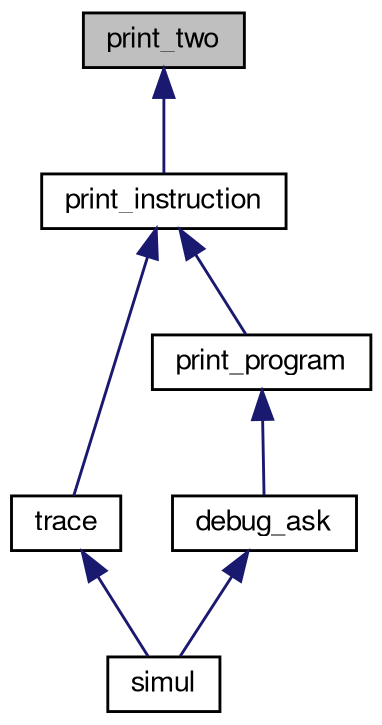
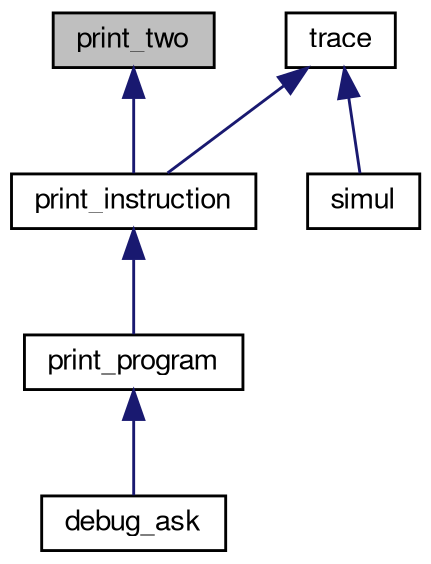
  digraph {
    rankdir=TB
    node [color=black fillcolor=white fontname=FreeSans fontsize=10 shape=record style=filled]
    edge [color=midnightblue dir=back fontname=FreeSans fontsize=10 labelfontname=FreeSans labelfontsize=10 style=solid]
    n1 [fillcolor=grey75 fontcolor=black height=0.2 label=print_two width=0.4]
    n2 [height=0.2 label=print_instruction width=0.4]
    n3 [height=0.2 label=trace width=0.4]
    n4 [height=0.2 label=print_program width=0.4]
    n5 [height=0.2 label=simul width=0.4]
    n6 [height=0.2 label=debug_ask width=0.4]
    n1 -> n2
-   n2 -> n3
+   n3 -> n2
    n2 -> n4
    n3 -> n5
    n4 -> n6
-   n6 -> n5
  }
